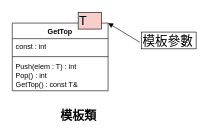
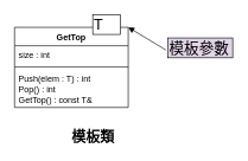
  <mxCell id="0" />
  <mxCell id="1" parent="0" />
  <mxCell id="2" value="GetTop" style="swimlane;fontStyle=1;align=center;verticalAlign=top;childLayout=stackLayout;horizontal=1;startSize=26;horizontalStack=0;resizeParent=1;resizeParentMax=0;resizeLast=0;collapsible=1;marginBottom=0;whiteSpace=wrap;html=1;" vertex="1" parent="1"><mxGeometry x="20" y="38" width="160" height="113" as="geometry" /></mxCell>
- <mxCell id="3" value="const : int" style="text;strokeColor=none;fillColor=none;align=left;verticalAlign=top;spacingLeft=4;spacingRight=4;overflow=hidden;rotatable=0;points=[[0,0.5],[1,0.5]];portConstraint=eastwest;whiteSpace=wrap;html=1;" vertex="1" parent="2"><mxGeometry y="26" width="160" height="26" as="geometry" /></mxCell>
+ <mxCell id="3" value="size : int" style="text;strokeColor=none;fillColor=none;align=left;verticalAlign=top;spacingLeft=4;spacingRight=4;overflow=hidden;rotatable=0;points=[[0,0.5],[1,0.5]];portConstraint=eastwest;whiteSpace=wrap;html=1;" vertex="1" parent="2"><mxGeometry y="26" width="160" height="26" as="geometry" /></mxCell>
  <mxCell id="4" value="" style="line;strokeWidth=1;fillColor=none;align=left;verticalAlign=middle;spacingTop=-1;spacingLeft=3;spacingRight=3;rotatable=0;labelPosition=right;points=[];portConstraint=eastwest;strokeColor=inherit;" vertex="1" parent="2"><mxGeometry y="52" width="160" height="8" as="geometry" /></mxCell>
  <mxCell id="5" value="Push(elem : T) : int&lt;br&gt;Pop() : int&lt;br&gt;GetTop() : const T&amp;amp;" style="text;strokeColor=none;fillColor=none;align=left;verticalAlign=top;spacingLeft=4;spacingRight=4;overflow=hidden;rotatable=0;points=[[0,0.5],[1,0.5]];portConstraint=eastwest;whiteSpace=wrap;html=1;" vertex="1" parent="2"><mxGeometry y="60" width="160" height="53" as="geometry" /></mxCell>
  <mxCell id="6" value="&lt;span style=&quot;font-size: 20px;&quot;&gt;模板類&lt;/span&gt;" style="text;align=center;fontStyle=1;verticalAlign=middle;spacingLeft=3;spacingRight=3;strokeColor=none;rotatable=0;points=[[0,0.5],[1,0.5]];portConstraint=eastwest;html=1;" vertex="1" parent="1"><mxGeometry x="90" y="179" width="80" height="26" as="geometry" /></mxCell>
- <mxCell id="7" value="&lt;font style=&quot;font-size: 21px;&quot;&gt;T&lt;/font&gt;" style="html=1;whiteSpace=wrap;align=left;fillColor=#f8cecc;" vertex="1" parent="1"><mxGeometry x="130" y="20" width="39" height="28" as="geometry" /></mxCell>
- <mxCell id="8" value="&lt;span style=&quot;font-size: 21px;&quot;&gt;模板參數&lt;/span&gt;" style="html=1;whiteSpace=wrap;align=left;" vertex="1" parent="1"><mxGeometry x="236" y="53" width="91" height="28" as="geometry" /></mxCell>
+ <mxCell id="7" value="&lt;font style=&quot;font-size: 21px;&quot;&gt;T&lt;/font&gt;" style="html=1;whiteSpace=wrap;align=left;" vertex="1" parent="1"><mxGeometry x="130" y="20" width="39" height="28" as="geometry" /></mxCell>
+ <mxCell id="8" value="&lt;span style=&quot;font-size: 21px;&quot;&gt;模板參數&lt;/span&gt;" style="html=1;whiteSpace=wrap;align=left;fillColor=#e1d5e7;" vertex="1" parent="1"><mxGeometry x="236" y="53" width="91" height="28" as="geometry" /></mxCell>
  <mxCell id="9" value="" style="html=1;verticalAlign=bottom;endArrow=block;curved=0;rounded=0;" edge="1" parent="1"><mxGeometry width="80" relative="1" as="geometry"><mxPoint x="233" y="70" as="sourcePoint" /><mxPoint x="180" y="38" as="targetPoint" /></mxGeometry></mxCell>
